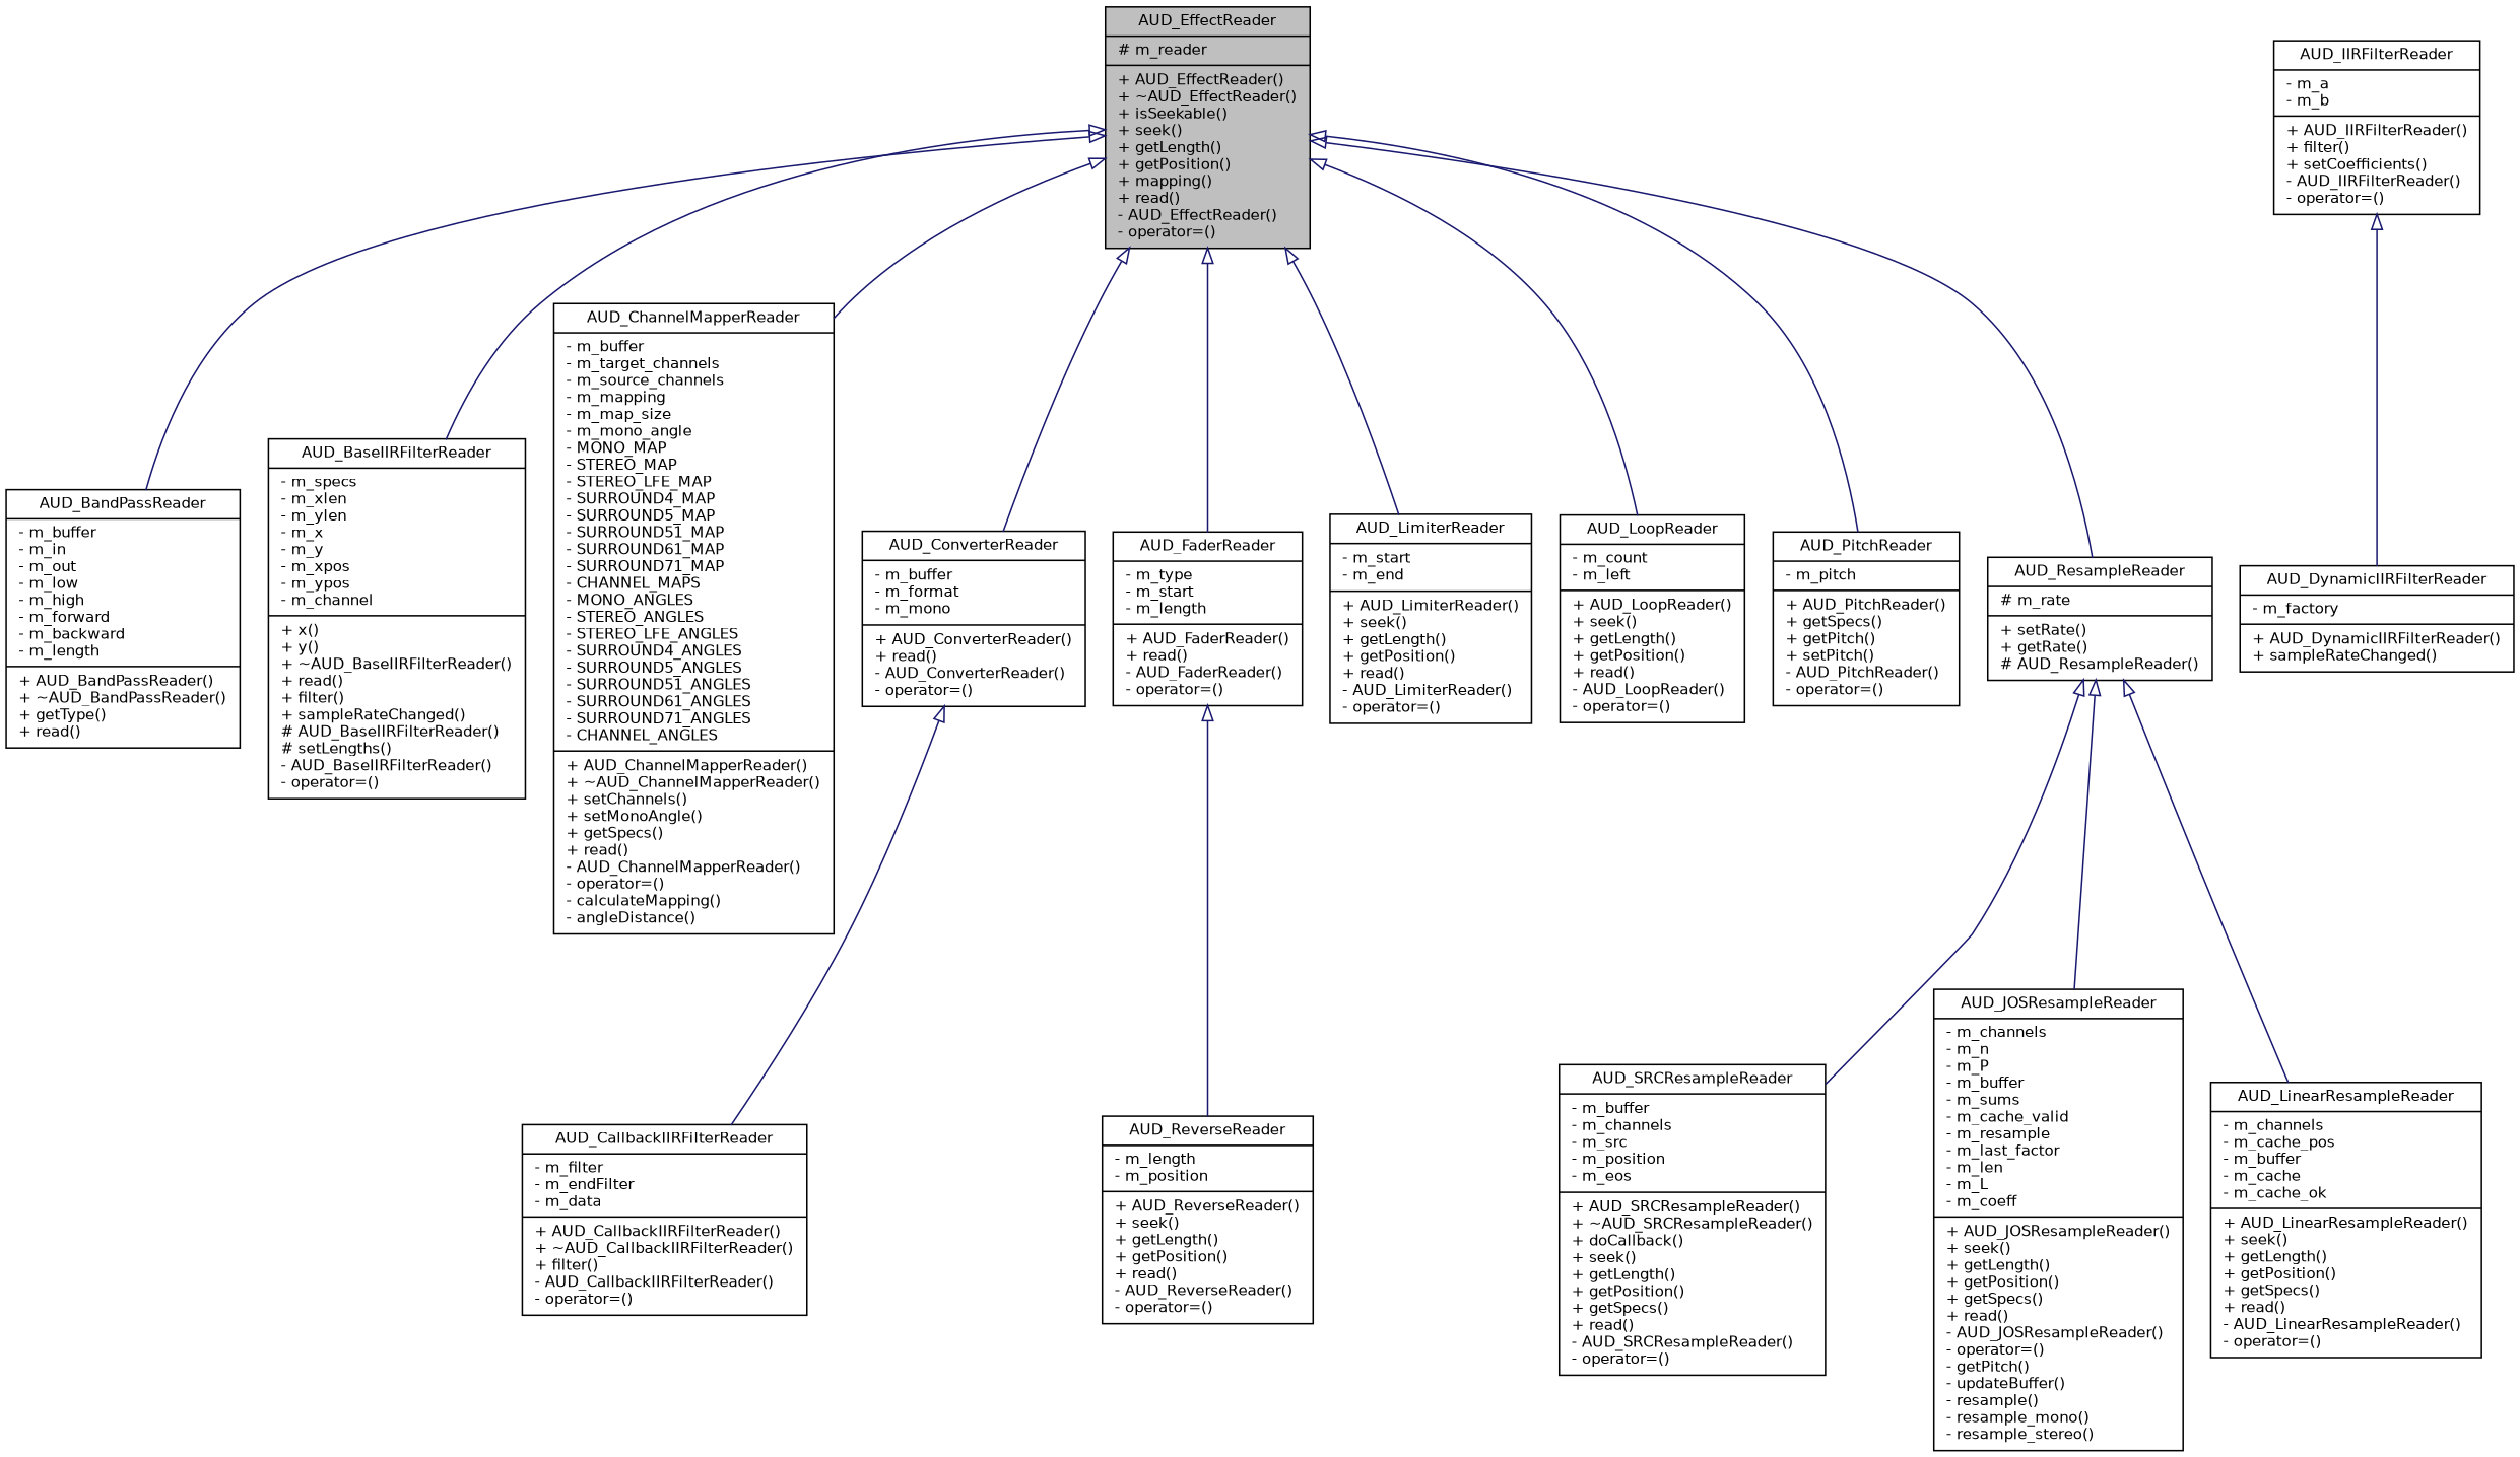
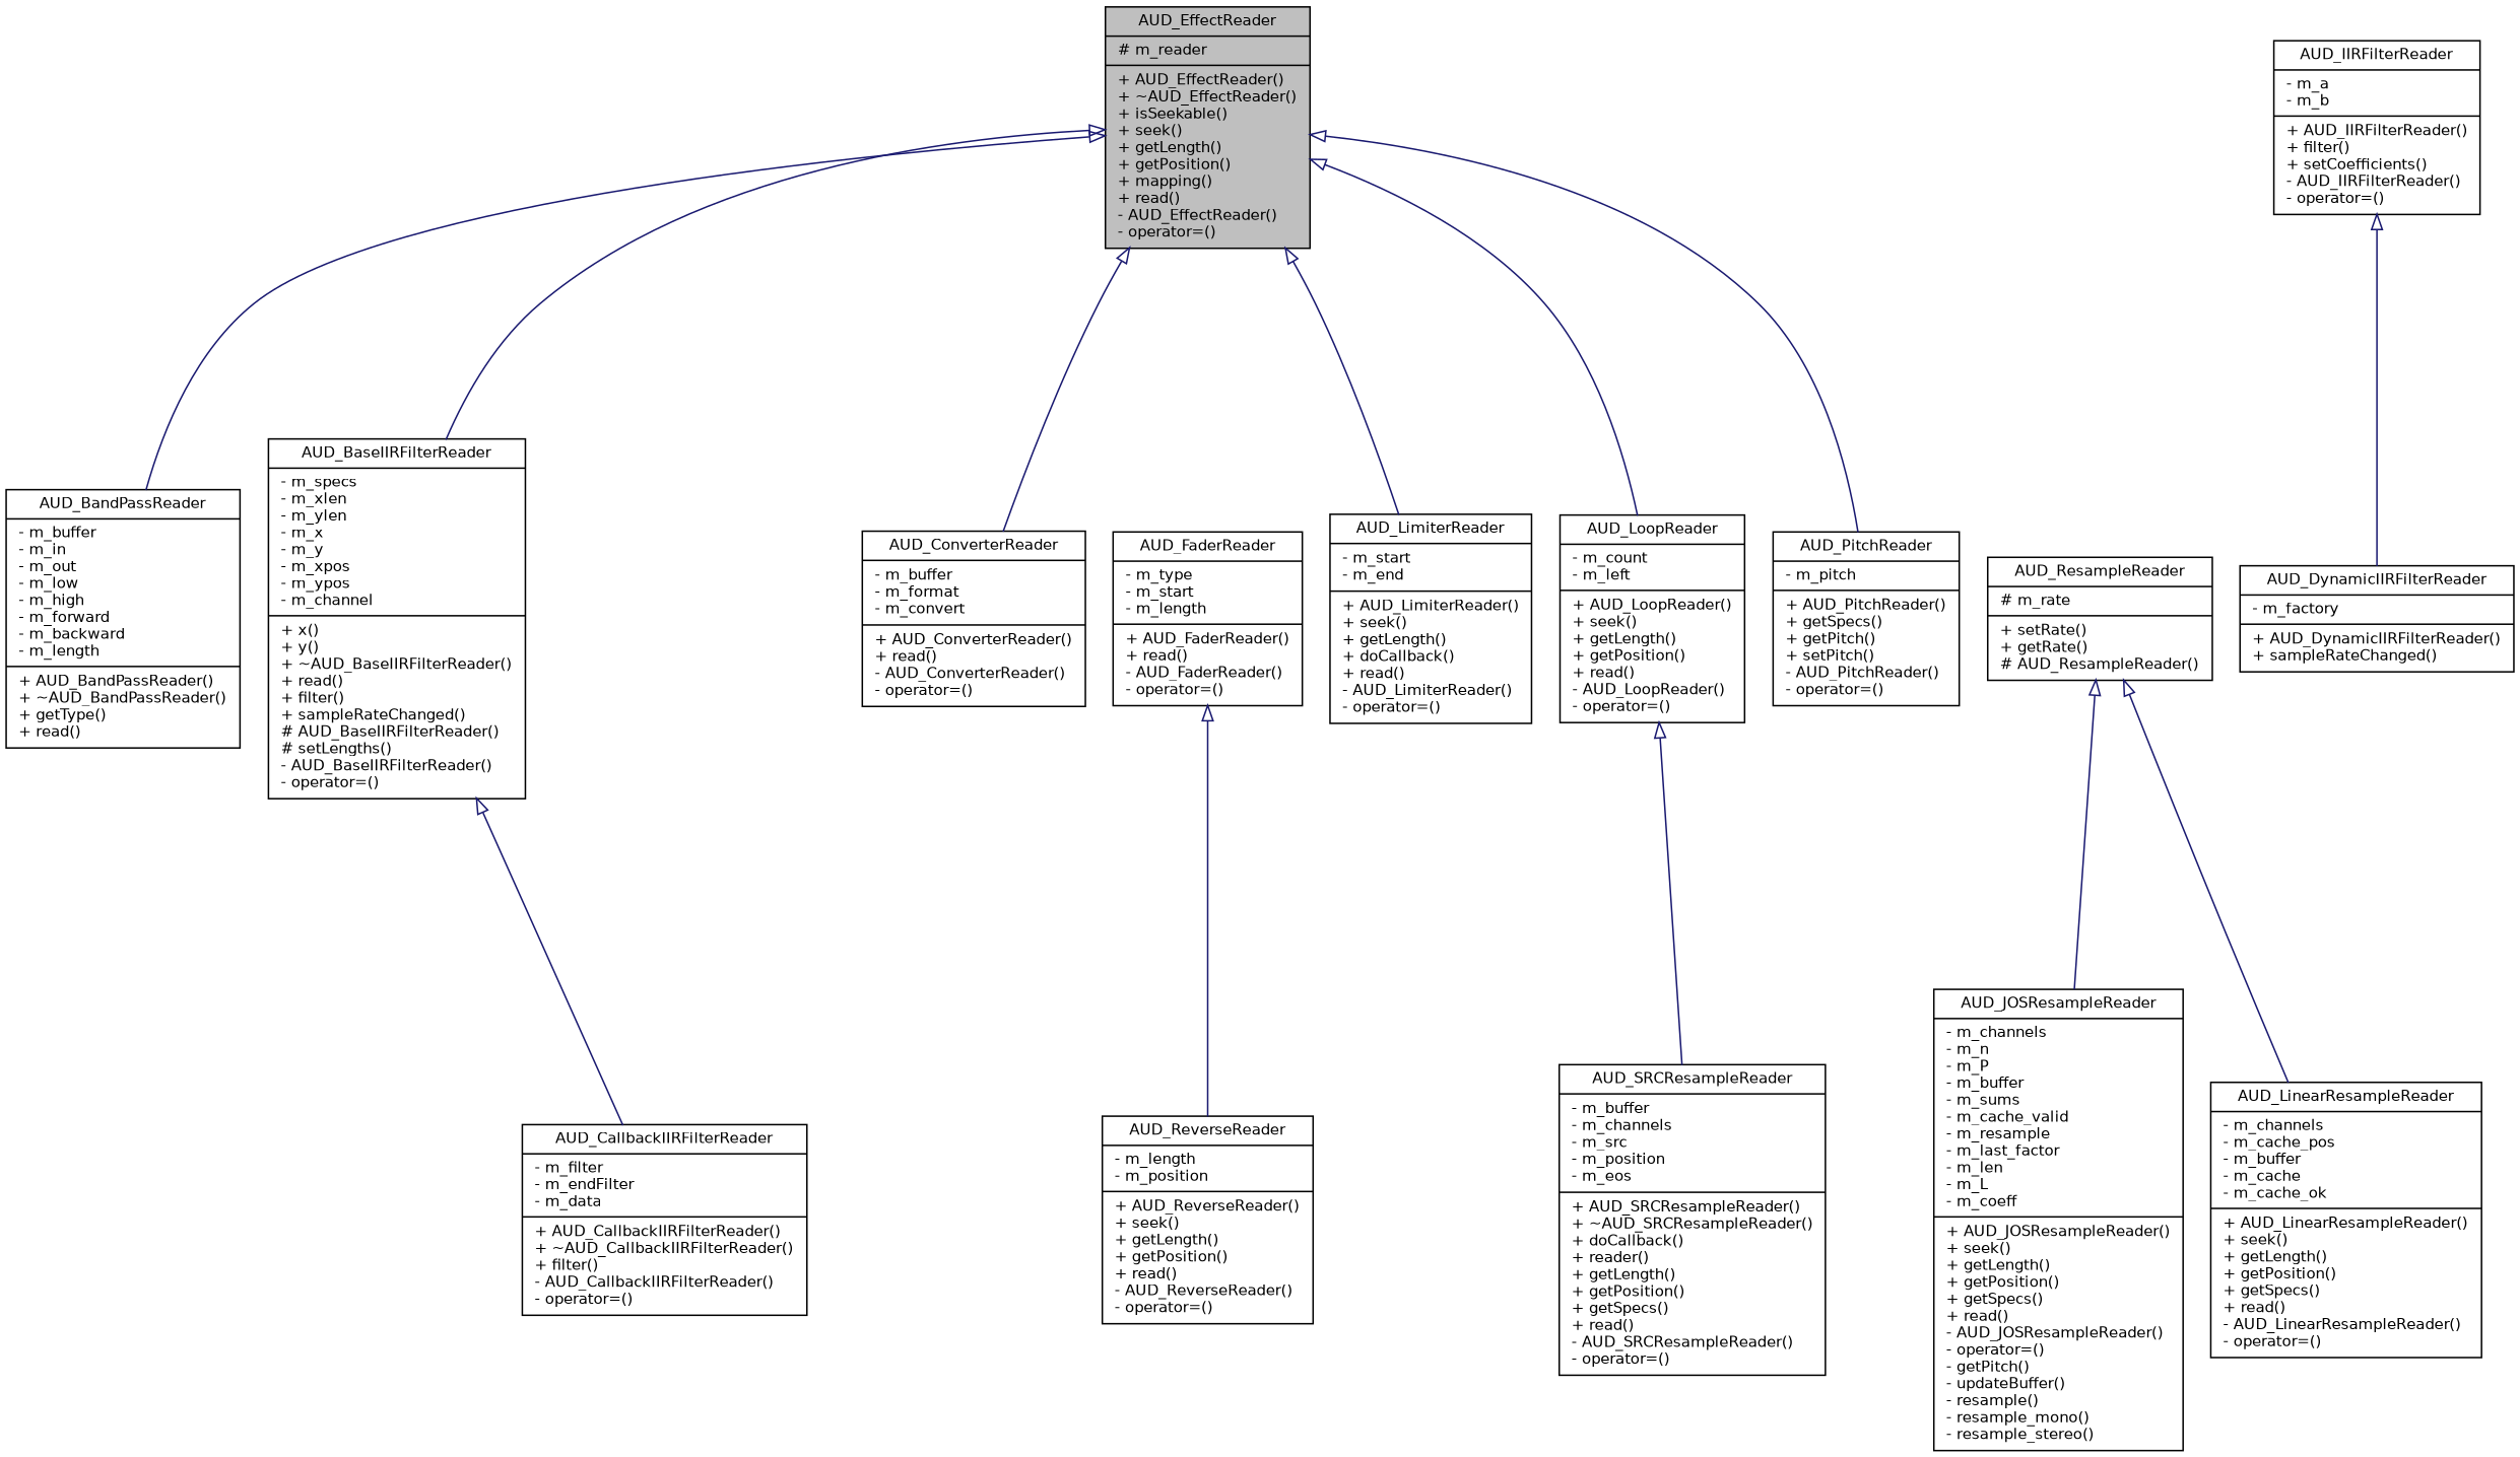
  digraph {
    node [color=black fillcolor=white fontname=Helvetica fontsize=10 shape=record style=filled]
    edge [arrowtail=empty color=midnightblue dir=back fontname=Helvetica fontsize=10 labelfontname=Helvetica labelfontsize=10 style=solid]
    n1 [fillcolor=grey75 fontcolor=black height=0.2 label="{AUD_EffectReader\n|# m_reader\l|+ AUD_EffectReader()\l+ ~AUD_EffectReader()\l+ isSeekable()\l+ seek()\l+ getLength()\l+ getPosition()\l+ mapping()\l+ read()\l- AUD_EffectReader()\l- operator=()\l}" width=0.4]
    n2 [height=0.2 label="{AUD_BandPassReader\n|- m_buffer\l- m_in\l- m_out\l- m_low\l- m_high\l- m_forward\l- m_backward\l- m_length\l|+ AUD_BandPassReader()\l+ ~AUD_BandPassReader()\l+ getType()\l+ read()\l}" width=0.4]
    n3 [height=0.2 label="{AUD_BaseIIRFilterReader\n|- m_specs\l- m_xlen\l- m_ylen\l- m_x\l- m_y\l- m_xpos\l- m_ypos\l- m_channel\l|+ x()\l+ y()\l+ ~AUD_BaseIIRFilterReader()\l+ read()\l+ filter()\l+ sampleRateChanged()\l# AUD_BaseIIRFilterReader()\l# setLengths()\l- AUD_BaseIIRFilterReader()\l- operator=()\l}" width=0.4]
-   n4 [height=0.2 label="{AUD_ChannelMapperReader\n|- m_buffer\l- m_target_channels\l- m_source_channels\l- m_mapping\l- m_map_size\l- m_mono_angle\l- MONO_MAP\l- STEREO_MAP\l- STEREO_LFE_MAP\l- SURROUND4_MAP\l- SURROUND5_MAP\l- SURROUND51_MAP\l- SURROUND61_MAP\l- SURROUND71_MAP\l- CHANNEL_MAPS\l- MONO_ANGLES\l- STEREO_ANGLES\l- STEREO_LFE_ANGLES\l- SURROUND4_ANGLES\l- SURROUND5_ANGLES\l- SURROUND51_ANGLES\l- SURROUND61_ANGLES\l- SURROUND71_ANGLES\l- CHANNEL_ANGLES\l|+ AUD_ChannelMapperReader()\l+ ~AUD_ChannelMapperReader()\l+ setChannels()\l+ setMonoAngle()\l+ getSpecs()\l+ read()\l- AUD_ChannelMapperReader()\l- operator=()\l- calculateMapping()\l- angleDistance()\l}" width=0.4]
-   n5 [height=0.2 label="{AUD_ConverterReader\n|- m_buffer\l- m_format\l- m_mono\l|+ AUD_ConverterReader()\l+ read()\l- AUD_ConverterReader()\l- operator=()\l}" width=0.4]
+   n5 [height=0.2 label="{AUD_ConverterReader\n|- m_buffer\l- m_format\l- m_convert\l|+ AUD_ConverterReader()\l+ read()\l- AUD_ConverterReader()\l- operator=()\l}" width=0.4]
    n6 [height=0.2 label="{AUD_FaderReader\n|- m_type\l- m_start\l- m_length\l|+ AUD_FaderReader()\l+ read()\l- AUD_FaderReader()\l- operator=()\l}" width=0.4]
-   n7 [height=0.2 label="{AUD_LimiterReader\n|- m_start\l- m_end\l|+ AUD_LimiterReader()\l+ seek()\l+ getLength()\l+ getPosition()\l+ read()\l- AUD_LimiterReader()\l- operator=()\l}" width=0.4]
+   n7 [height=0.2 label="{AUD_LimiterReader\n|- m_start\l- m_end\l|+ AUD_LimiterReader()\l+ seek()\l+ getLength()\l+ doCallback()\l+ read()\l- AUD_LimiterReader()\l- operator=()\l}" width=0.4]
    n8 [height=0.2 label="{AUD_LoopReader\n|- m_count\l- m_left\l|+ AUD_LoopReader()\l+ seek()\l+ getLength()\l+ getPosition()\l+ read()\l- AUD_LoopReader()\l- operator=()\l}" width=0.4]
    n9 [height=0.2 label="{AUD_PitchReader\n|- m_pitch\l|+ AUD_PitchReader()\l+ getSpecs()\l+ getPitch()\l+ setPitch()\l- AUD_PitchReader()\l- operator=()\l}" width=0.4]
    n10 [height=0.2 label="{AUD_ResampleReader\n|# m_rate\l|+ setRate()\l+ getRate()\l# AUD_ResampleReader()\l}" width=0.4]
    n11 [height=0.2 label="{AUD_CallbackIIRFilterReader\n|- m_filter\l- m_endFilter\l- m_data\l|+ AUD_CallbackIIRFilterReader()\l+ ~AUD_CallbackIIRFilterReader()\l+ filter()\l- AUD_CallbackIIRFilterReader()\l- operator=()\l}" width=0.4]
    n12 [height=0.2 label="{AUD_ReverseReader\n|- m_length\l- m_position\l|+ AUD_ReverseReader()\l+ seek()\l+ getLength()\l+ getPosition()\l+ read()\l- AUD_ReverseReader()\l- operator=()\l}" width=0.4]
    n13 [height=0.2 label="{AUD_JOSResampleReader\n|- m_channels\l- m_n\l- m_P\l- m_buffer\l- m_sums\l- m_cache_valid\l- m_resample\l- m_last_factor\l- m_len\l- m_L\l- m_coeff\l|+ AUD_JOSResampleReader()\l+ seek()\l+ getLength()\l+ getPosition()\l+ getSpecs()\l+ read()\l- AUD_JOSResampleReader()\l- operator=()\l- getPitch()\l- updateBuffer()\l- resample()\l- resample_mono()\l- resample_stereo()\l}" width=0.4]
    n14 [height=0.2 label="{AUD_LinearResampleReader\n|- m_channels\l- m_cache_pos\l- m_buffer\l- m_cache\l- m_cache_ok\l|+ AUD_LinearResampleReader()\l+ seek()\l+ getLength()\l+ getPosition()\l+ getSpecs()\l+ read()\l- AUD_LinearResampleReader()\l- operator=()\l}" width=0.4]
-   n15 [height=0.2 label="{AUD_SRCResampleReader\n|- m_buffer\l- m_channels\l- m_src\l- m_position\l- m_eos\l|+ AUD_SRCResampleReader()\l+ ~AUD_SRCResampleReader()\l+ doCallback()\l+ seek()\l+ getLength()\l+ getPosition()\l+ getSpecs()\l+ read()\l- AUD_SRCResampleReader()\l- operator=()\l}" width=0.4]
+   n15 [height=0.2 label="{AUD_SRCResampleReader\n|- m_buffer\l- m_channels\l- m_src\l- m_position\l- m_eos\l|+ AUD_SRCResampleReader()\l+ ~AUD_SRCResampleReader()\l+ doCallback()\l+ reader()\l+ getLength()\l+ getPosition()\l+ getSpecs()\l+ read()\l- AUD_SRCResampleReader()\l- operator=()\l}" width=0.4]
    n16 [height=0.2 label="{AUD_IIRFilterReader\n|- m_a\l- m_b\l|+ AUD_IIRFilterReader()\l+ filter()\l+ setCoefficients()\l- AUD_IIRFilterReader()\l- operator=()\l}" width=0.4]
    n17 [height=0.2 label="{AUD_DynamicIIRFilterReader\n|- m_factory\l|+ AUD_DynamicIIRFilterReader()\l+ sampleRateChanged()\l}" width=0.4]
    n1 -> n2
    n1 -> n3
-   n1 -> n4
    n1 -> n5
-   n1 -> n6
    n1 -> n7
    n1 -> n8
    n1 -> n9
-   n1 -> n10
-   n5 -> n11
+   n3 -> n11
    n6 -> n12
    n10 -> n13
    n10 -> n14
-   n10 -> n15
+   n8 -> n15
    n16 -> n17
  }
